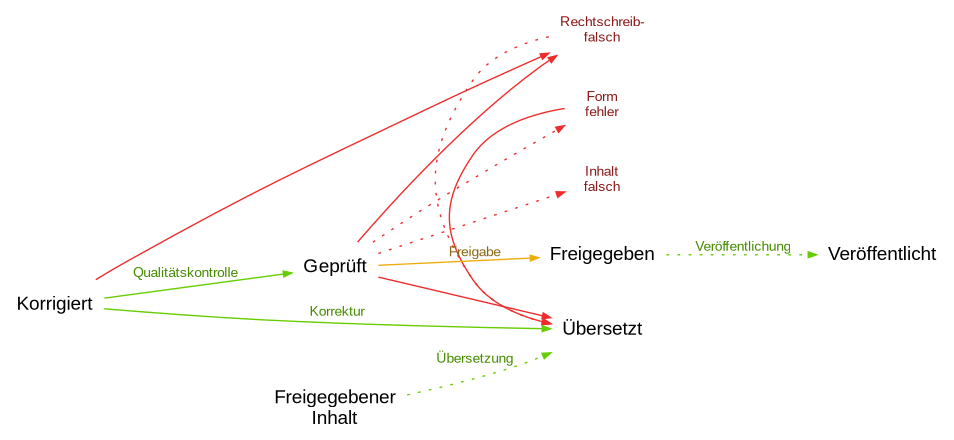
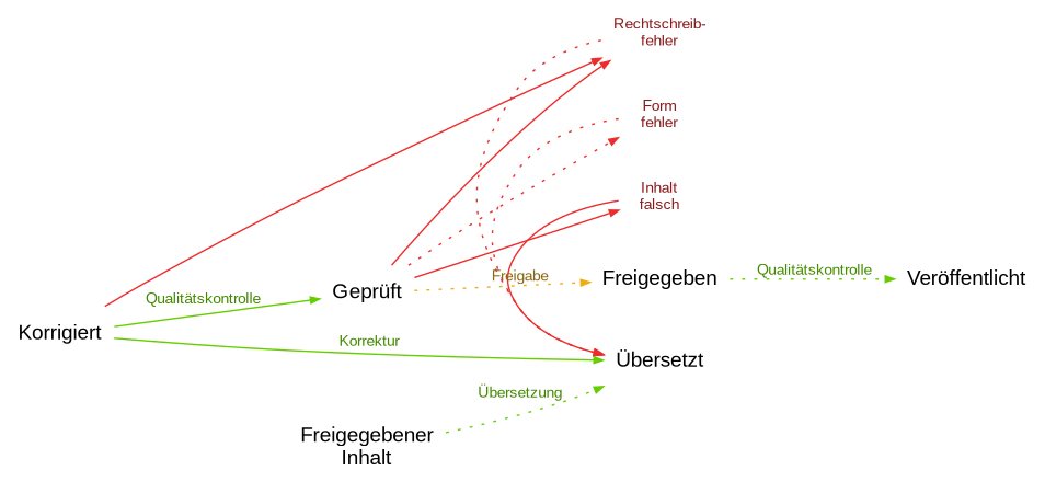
  digraph {
    fontcolor=gray50
    fontname=Arial
    labelfloat=True
    labelloc=top
    rankdir=LR
    node [fontname=Arial shape=none]
    edge [arrowsize=0.6 color=firebrick2 fontcolor=firebrick4 fontname=Arial fontsize=10 style=dotted]
    n1 [label="Freigegebener\nInhalt"]
-   n2 [color=firebrick2 fontcolor=firebrick4 fontsize=10 label="Rechtschreib-\nfalsch"]
+   n2 [color=firebrick2 fontcolor=firebrick4 fontsize=10 label="Rechtschreib-\nfehler"]
    n3 [label="Übersetzt"]
    n4 [color=firebrick2 fontcolor=firebrick4 fontsize=10 label="Form\nfehler"]
    n5 [color=firebrick2 fontcolor=firebrick4 fontsize=10 label="Inhalt\nfalsch"]
    n6 [label=Korrigiert]
    n7 [label="Geprüft"]
    Freigegeben
    n9 [color=firebrick2 label="Veröffentlicht"]
    subgraph sub_1 {
      n1
    }
    subgraph sub_2 {
      rank=same
      n2
      n3
      n4
      n5
    }
    subgraph sub_3 {
      rank=same
      n6
    }
    subgraph sub_4 {
      rank=same
      n7
    }
    n1 -> n3 [color=chartreuse3 fontcolor=chartreuse4 label=" Übersetzung"]
    n2 -> n3
-   n4 -> n3 [style=solid]
-   n7 -> n3 [style=solid]
+   n4 -> n3
+   n5 -> n3 [style=solid]
    n6 -> n2 [labeldistance=2 style=solid weight=0.1]
    n6 -> n3 [color=chartreuse3 fontcolor=chartreuse4 label=" Korrektur" style=solid]
    n6 -> n7 [color=chartreuse3 fontcolor=chartreuse4 label=" Qualitätskontrolle" style=solid]
    n7 -> n2 [labeldistance=2 style=solid weight=0.1]
    n7 -> n4 [labeldistance=2 weight=0.1]
-   n7 -> n5 [labeldistance=2 weight=0.1]
-   n7 -> Freigegeben [color=darkgoldenrod2 fontcolor=goldenrod4 label=" Freigabe" style=solid]
-   Freigegeben -> n9 [color=chartreuse3 fontcolor=chartreuse4 label=" Veröffentlichung"]
+   n7 -> n5 [labeldistance=2 style=solid weight=0.1]
+   n7 -> Freigegeben [color=darkgoldenrod2 fontcolor=goldenrod4 label=" Freigabe"]
+   Freigegeben -> n9 [color=chartreuse3 fontcolor=chartreuse4 label=" Qualitätskontrolle"]
  }
